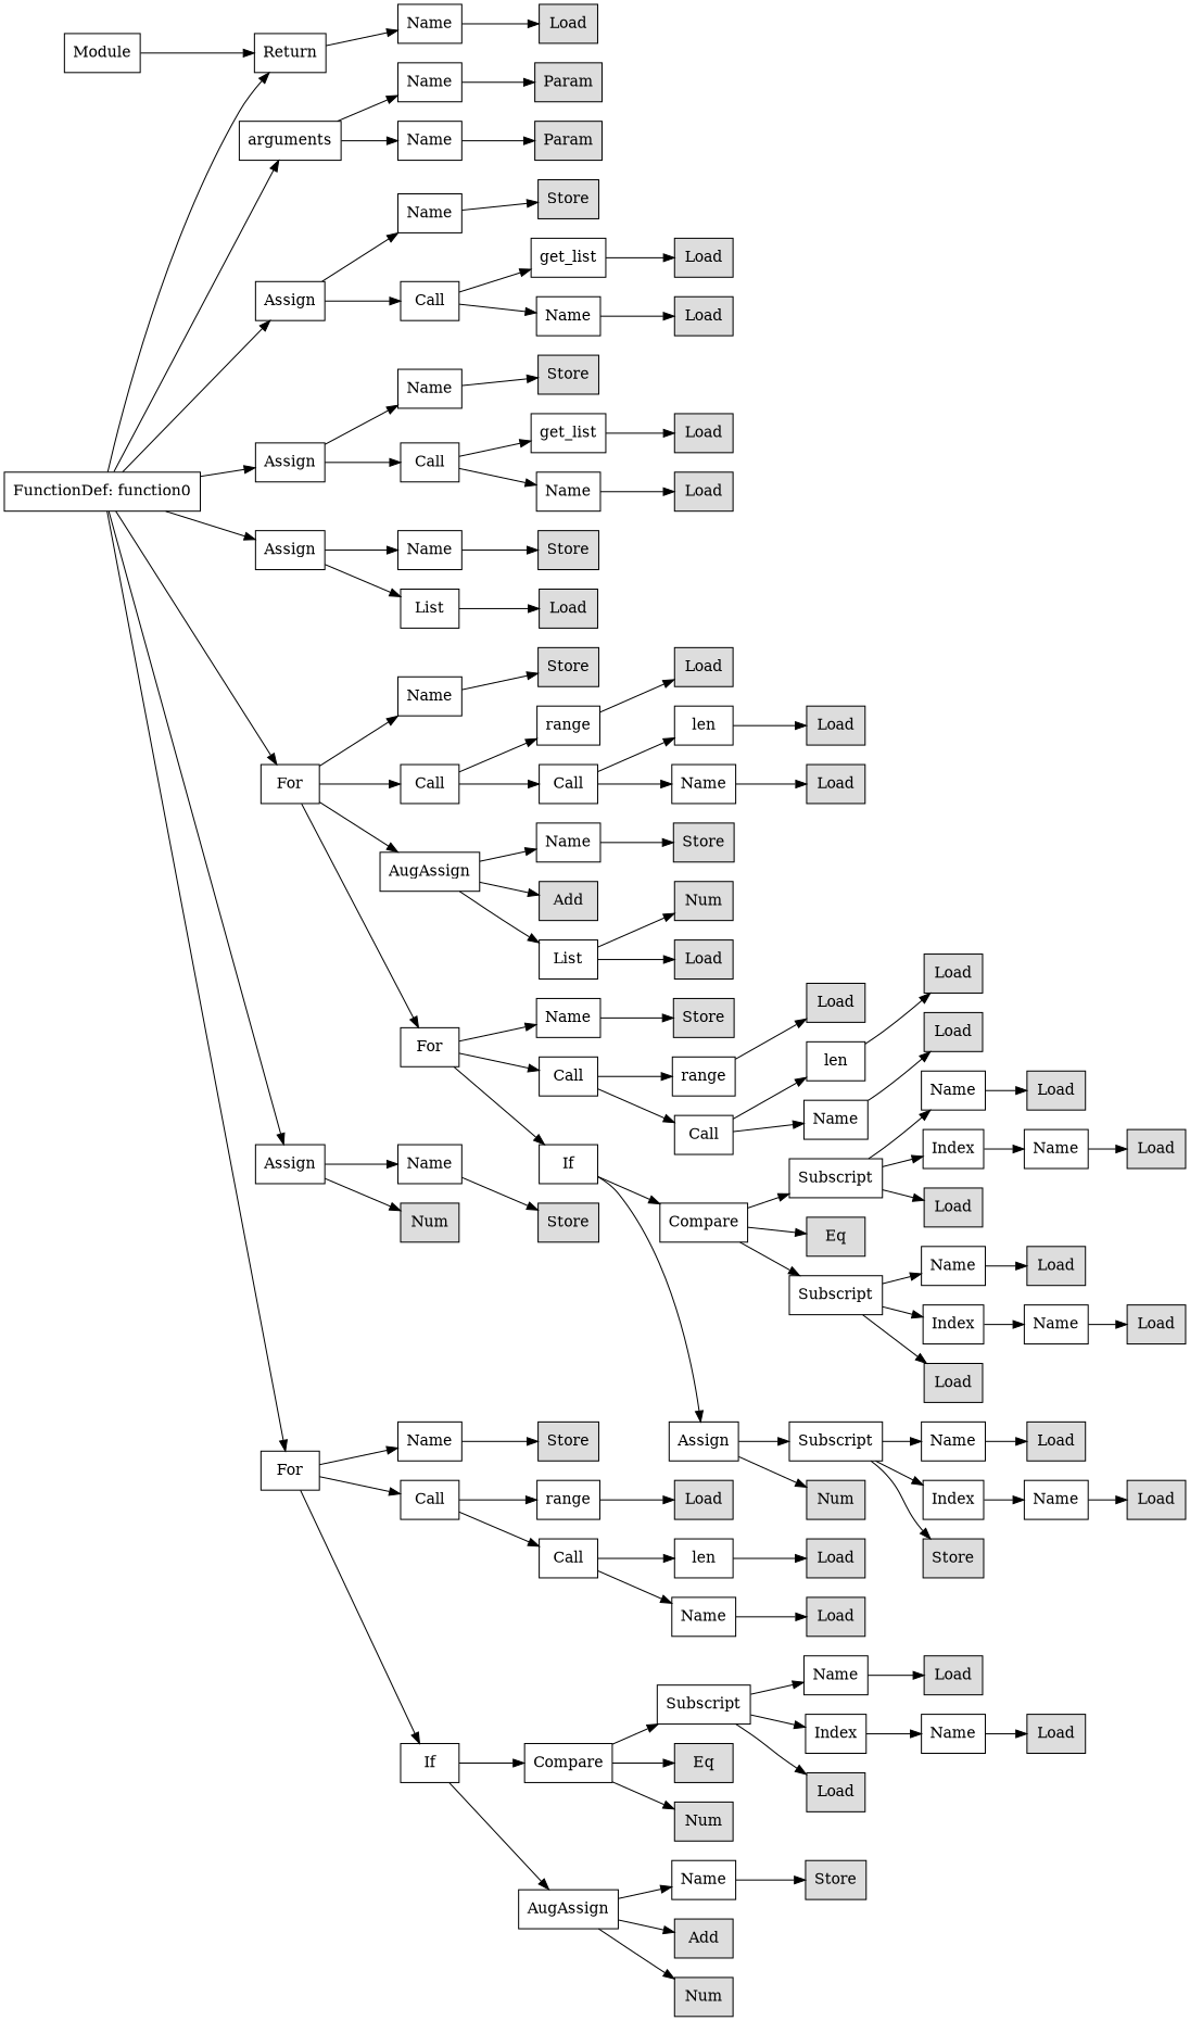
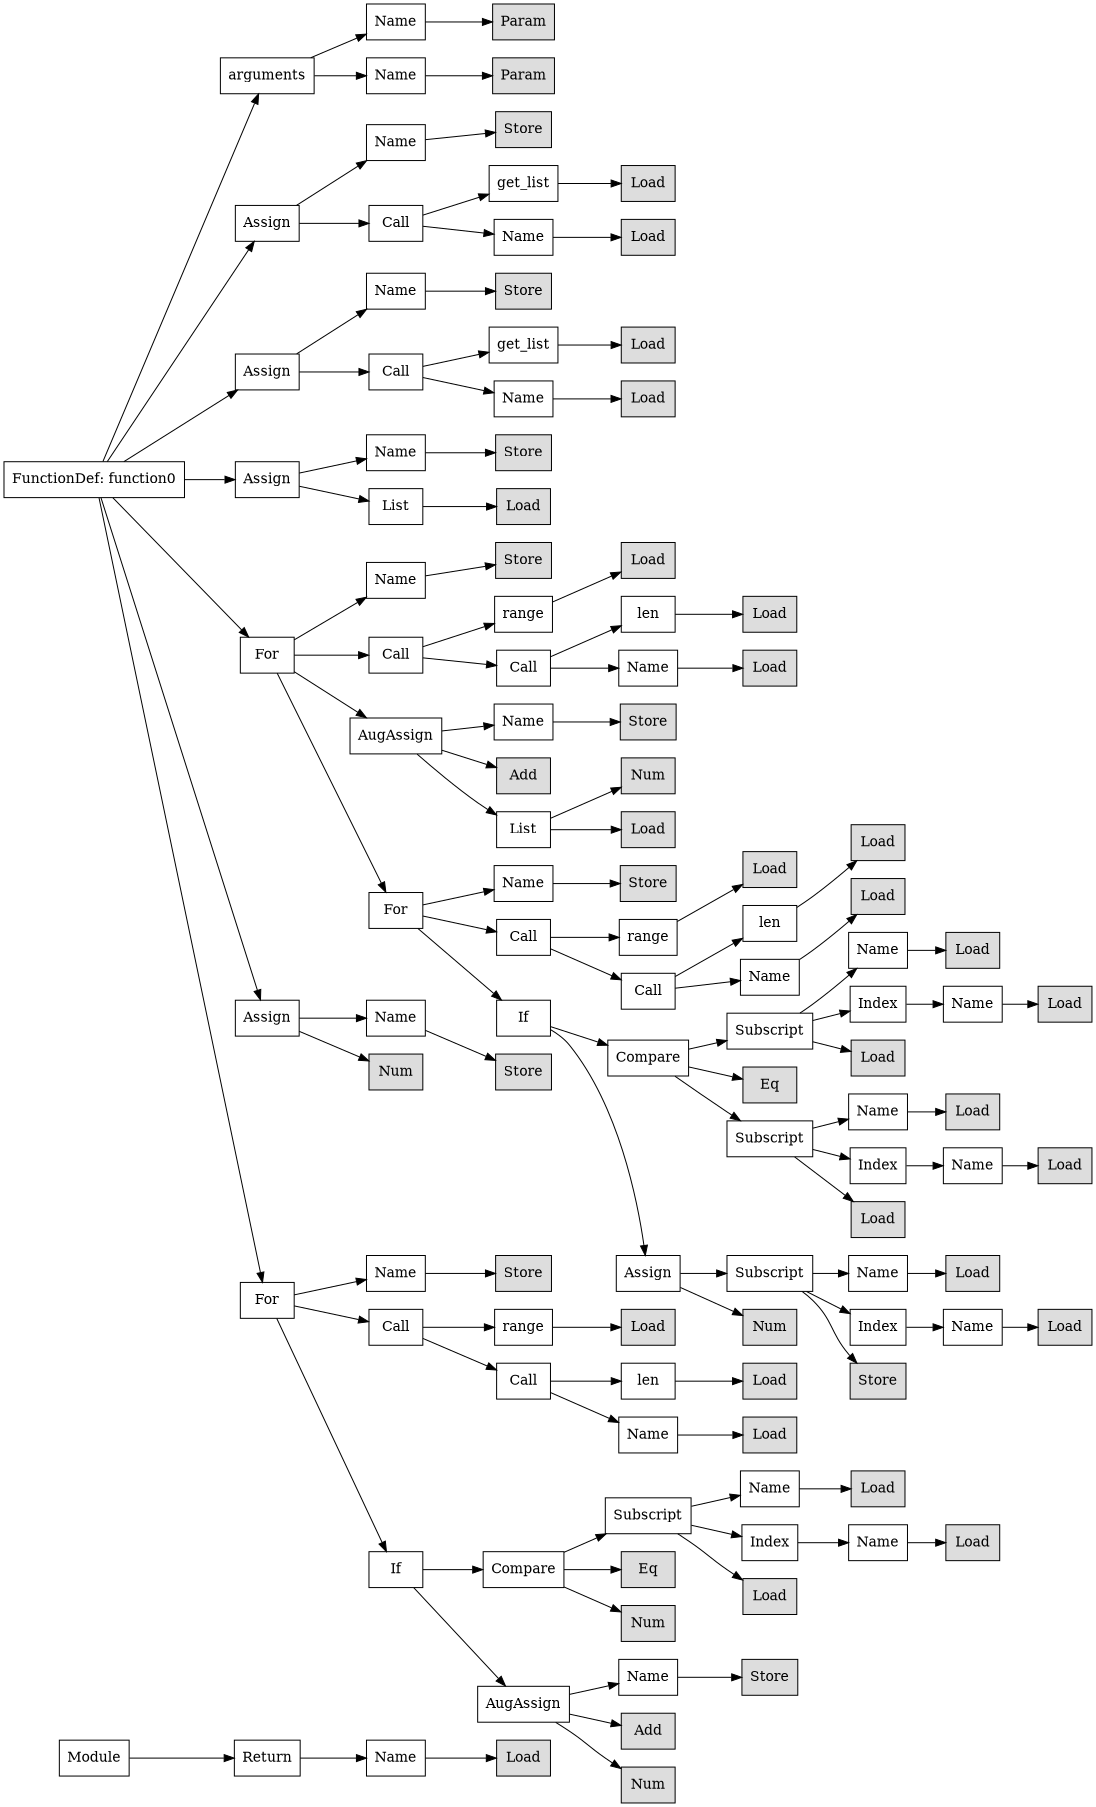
  digraph {
    rankdir=LR
    node [shape=rect]
    n1 [label=Module]
    n2 [label=Return]
    n3 [label="FunctionDef: function0"]
    n4 [label=arguments]
    n5 [label=Assign]
    n6 [label=Assign]
    n7 [label=Assign]
    n8 [label=For]
    n9 [label=Assign]
    n10 [label=For]
    n11 [label=Name]
    n12 [label=Name]
    n13 [label=Name]
    n14 [label=Call]
    n15 [label=Name]
    n16 [label=Call]
    n17 [label=Name]
    n18 [label=List]
    n19 [label=Name]
    n20 [label=Call]
    n21 [label=AugAssign]
    n22 [label=For]
    n23 [label=Name]
    n24 [fillcolor="#dddddd" label=Num style=filled]
    n25 [label=Name]
    n26 [label=Call]
    n27 [label=If]
    n28 [label=Name]
    n29 [fillcolor="#dddddd" label=Param style=filled]
    n30 [fillcolor="#dddddd" label=Param style=filled]
    n31 [fillcolor="#dddddd" label=Store style=filled]
    n32 [label=get_list]
    n33 [label=Name]
    n34 [fillcolor="#dddddd" label=Store style=filled]
    n35 [label=get_list]
    n36 [label=Name]
    n37 [fillcolor="#dddddd" label=Store style=filled]
    n38 [fillcolor="#dddddd" label=Load style=filled]
    n39 [fillcolor="#dddddd" label=Store style=filled]
    n40 [label=range]
    n41 [label=Call]
    n42 [label=Name]
    n43 [fillcolor="#dddddd" label=Add style=filled]
    n44 [label=List]
    n45 [label=Name]
    n46 [label=Call]
    n47 [label=If]
    n48 [fillcolor="#dddddd" label=Store style=filled]
    n49 [fillcolor="#dddddd" label=Store style=filled]
    n50 [label=range]
    n51 [label=Call]
    n52 [label=Compare]
    n53 [label=AugAssign]
    n54 [fillcolor="#dddddd" label=Load style=filled]
    n55 [fillcolor="#dddddd" label=Load style=filled]
    n56 [fillcolor="#dddddd" label=Load style=filled]
    n57 [fillcolor="#dddddd" label=Load style=filled]
    n58 [fillcolor="#dddddd" label=Load style=filled]
    n59 [fillcolor="#dddddd" label=Load style=filled]
    n60 [label=len]
    n61 [label=Name]
    n62 [fillcolor="#dddddd" label=Store style=filled]
    n63 [fillcolor="#dddddd" label=Num style=filled]
    n64 [fillcolor="#dddddd" label=Load style=filled]
    n65 [fillcolor="#dddddd" label=Store style=filled]
    n66 [label=range]
    n67 [label=Call]
    n68 [label=Compare]
    n69 [label=Assign]
    n70 [fillcolor="#dddddd" label=Load style=filled]
    n71 [label=len]
    n72 [label=Name]
    n73 [label=Subscript]
    n74 [fillcolor="#dddddd" label=Eq style=filled]
    n75 [fillcolor="#dddddd" label=Num style=filled]
    n76 [label=Name]
    n77 [fillcolor="#dddddd" label=Add style=filled]
    n78 [fillcolor="#dddddd" label=Num style=filled]
    n79 [fillcolor="#dddddd" label=Load style=filled]
    n80 [fillcolor="#dddddd" label=Load style=filled]
    n81 [fillcolor="#dddddd" label=Load style=filled]
    n82 [label=len]
    n83 [label=Name]
    n84 [label=Subscript]
    n85 [fillcolor="#dddddd" label=Eq style=filled]
    n86 [label=Subscript]
    n87 [label=Subscript]
    n88 [fillcolor="#dddddd" label=Num style=filled]
    n89 [fillcolor="#dddddd" label=Load style=filled]
    n90 [fillcolor="#dddddd" label=Load style=filled]
    n91 [label=Name]
    n92 [label=Index]
    n93 [fillcolor="#dddddd" label=Load style=filled]
    n94 [fillcolor="#dddddd" label=Store style=filled]
    n95 [fillcolor="#dddddd" label=Load style=filled]
    n96 [fillcolor="#dddddd" label=Load style=filled]
    n97 [label=Name]
    n98 [label=Index]
    n99 [fillcolor="#dddddd" label=Load style=filled]
    n100 [label=Name]
    n101 [label=Index]
    n102 [fillcolor="#dddddd" label=Load style=filled]
    n103 [label=Name]
    n104 [label=Index]
    n105 [fillcolor="#dddddd" label=Store style=filled]
    n106 [fillcolor="#dddddd" label=Load style=filled]
    n107 [label=Name]
    n108 [fillcolor="#dddddd" label=Load style=filled]
    n109 [label=Name]
    n110 [fillcolor="#dddddd" label=Load style=filled]
    n111 [label=Name]
    n112 [fillcolor="#dddddd" label=Load style=filled]
    n113 [label=Name]
    n114 [fillcolor="#dddddd" label=Load style=filled]
    n115 [fillcolor="#dddddd" label=Load style=filled]
    n116 [fillcolor="#dddddd" label=Load style=filled]
    n117 [fillcolor="#dddddd" label=Load style=filled]
    n1 -> n2
    n2 -> n28
-   n3 -> n2
    n3 -> n4
    n3 -> n5
    n3 -> n6
    n3 -> n7
    n3 -> n8
    n3 -> n9
    n3 -> n10
    n4 -> n11
    n4 -> n12
    n5 -> n13
    n5 -> n14
    n6 -> n15
    n6 -> n16
    n7 -> n17
    n7 -> n18
    n8 -> n19
    n8 -> n20
    n8 -> n21
    n8 -> n22
    n9 -> n23
    n9 -> n24
    n10 -> n25
    n10 -> n26
    n10 -> n27
    n11 -> n29
    n12 -> n30
    n13 -> n31
    n14 -> n32
    n14 -> n33
    n15 -> n34
    n16 -> n35
    n16 -> n36
    n17 -> n37
    n18 -> n38
    n19 -> n39
    n20 -> n40
    n20 -> n41
    n21 -> n42
    n21 -> n43
    n21 -> n44
    n22 -> n45
    n22 -> n46
    n22 -> n47
    n23 -> n48
    n25 -> n49
    n26 -> n50
    n26 -> n51
    n27 -> n52
    n27 -> n53
    n28 -> n54
    n32 -> n55
    n33 -> n56
    n35 -> n57
    n36 -> n58
    n40 -> n59
    n41 -> n60
    n41 -> n61
    n42 -> n62
    n44 -> n63
    n44 -> n64
    n45 -> n65
    n46 -> n66
    n46 -> n67
    n47 -> n68
    n47 -> n69
    n50 -> n70
    n51 -> n71
    n51 -> n72
    n52 -> n73
    n52 -> n74
    n52 -> n75
    n53 -> n76
    n53 -> n77
    n53 -> n78
    n60 -> n79
    n61 -> n80
    n66 -> n81
    n67 -> n82
    n67 -> n83
    n68 -> n84
    n68 -> n85
    n68 -> n86
    n69 -> n87
    n69 -> n88
    n71 -> n89
    n72 -> n90
    n73 -> n91
    n73 -> n92
    n73 -> n93
    n76 -> n94
    n82 -> n95
    n83 -> n96
    n84 -> n97
    n84 -> n98
    n84 -> n99
    n86 -> n100
    n86 -> n101
    n86 -> n102
    n87 -> n103
    n87 -> n104
    n87 -> n105
    n91 -> n106
    n92 -> n107
    n97 -> n108
    n98 -> n109
    n100 -> n110
    n101 -> n111
    n103 -> n112
    n104 -> n113
    n107 -> n114
    n109 -> n115
    n111 -> n116
    n113 -> n117
  }
